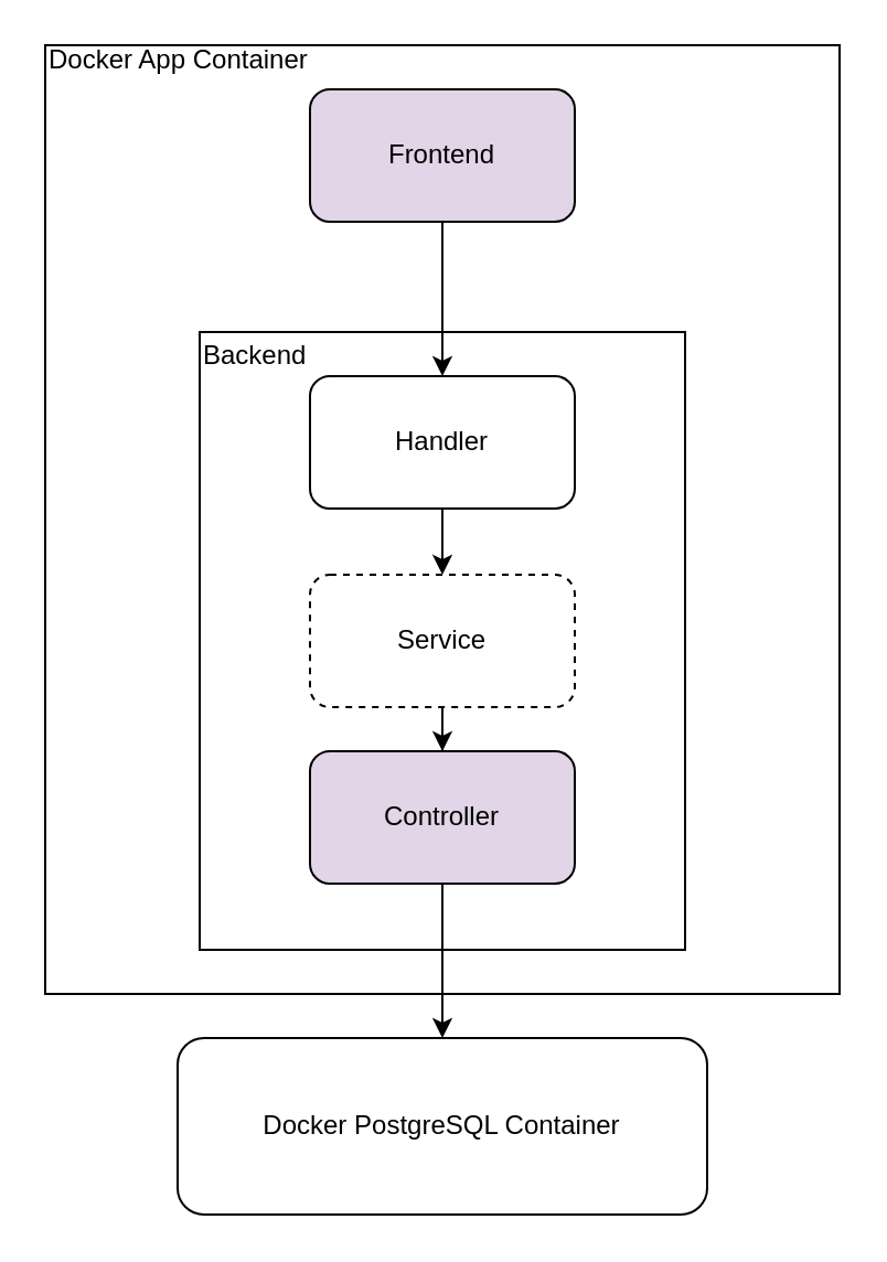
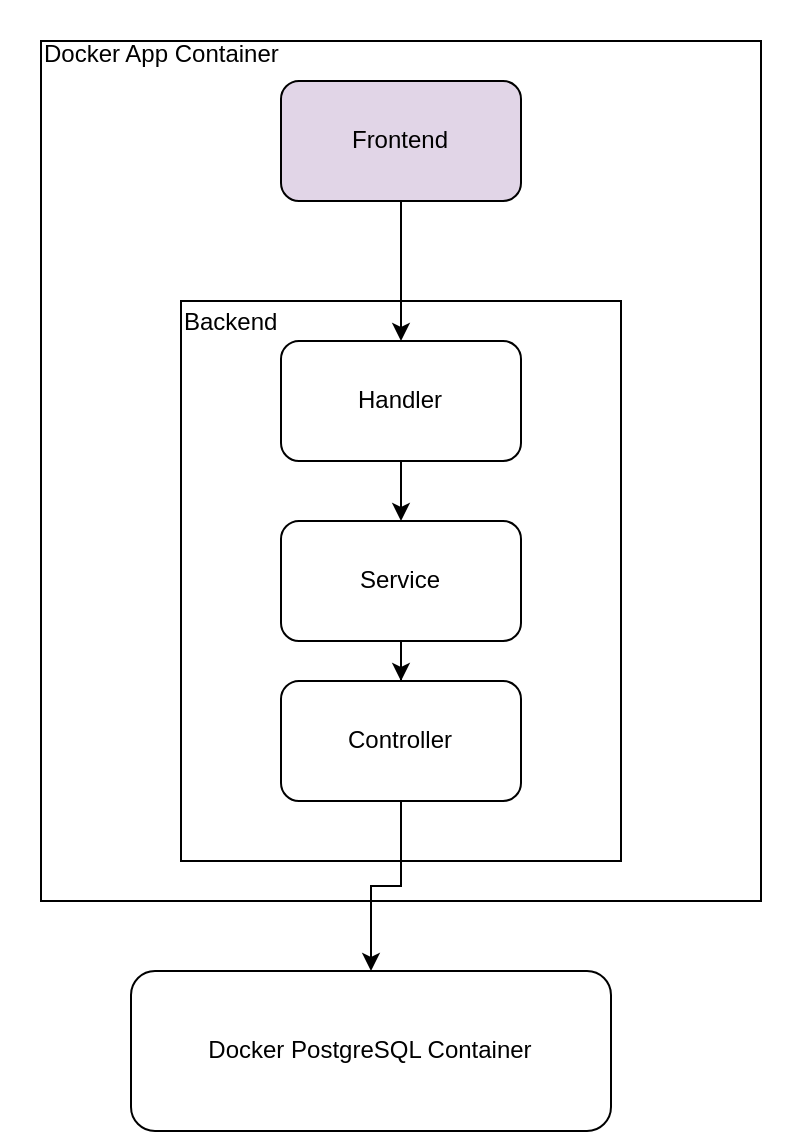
  <mxCell id="0" />
  <mxCell id="1" parent="0" />
  <mxCell id="2" value="" style="edgeStyle=orthogonalEdgeStyle;rounded=0;orthogonalLoop=1;jettySize=auto;html=1;" edge="1" parent="1" source="3" target="6"><mxGeometry relative="1" as="geometry" /></mxCell>
  <mxCell id="3" value="Frontend" style="rounded=1;whiteSpace=wrap;html=1;fillColor=#e1d5e7;" vertex="1" parent="1"><mxGeometry x="140" y="40" width="120" height="60" as="geometry" /></mxCell>
  <mxCell id="4" value="Backend&lt;br&gt;&lt;br&gt;&lt;br&gt;&lt;br&gt;&lt;br&gt;&lt;br&gt;&lt;br&gt;&lt;br&gt;&lt;br&gt;&lt;br&gt;&lt;br&gt;&lt;br&gt;&lt;br&gt;&lt;br&gt;&lt;br&gt;&lt;br&gt;&lt;br&gt;&lt;br&gt;&lt;br&gt;" style="rounded=0;whiteSpace=wrap;html=1;fillColor=none;align=left;" vertex="1" parent="1"><mxGeometry x="90" y="150" width="220" height="280" as="geometry" /></mxCell>
  <mxCell id="5" value="" style="edgeStyle=orthogonalEdgeStyle;rounded=0;orthogonalLoop=1;jettySize=auto;html=1;" edge="1" parent="1" source="6" target="8"><mxGeometry relative="1" as="geometry" /></mxCell>
  <mxCell id="6" value="Handler" style="whiteSpace=wrap;html=1;rounded=1;" vertex="1" parent="1"><mxGeometry x="140" y="170" width="120" height="60" as="geometry" /></mxCell>
  <mxCell id="7" value="" style="edgeStyle=orthogonalEdgeStyle;rounded=0;orthogonalLoop=1;jettySize=auto;html=1;" edge="1" parent="1" source="8" target="11"><mxGeometry relative="1" as="geometry" /></mxCell>
- <mxCell id="8" value="Service" style="whiteSpace=wrap;html=1;rounded=1;dashed=1;" vertex="1" parent="1"><mxGeometry x="140" y="260" width="120" height="60" as="geometry" /></mxCell>
+ <mxCell id="8" value="Service" style="whiteSpace=wrap;html=1;rounded=1;" vertex="1" parent="1"><mxGeometry x="140" y="260" width="120" height="60" as="geometry" /></mxCell>
  <mxCell id="9" value="" style="edgeStyle=orthogonalEdgeStyle;rounded=0;orthogonalLoop=1;jettySize=auto;html=1;" edge="1" parent="1" source="11" target="12"><mxGeometry relative="1" as="geometry" /></mxCell>
  <mxCell id="10" value="Docker App Container&lt;br&gt;&lt;br&gt;&lt;br&gt;&lt;br&gt;&lt;br&gt;&lt;br&gt;&lt;br&gt;&lt;br&gt;&lt;br&gt;&lt;br&gt;&lt;br&gt;&lt;br&gt;&lt;br&gt;&lt;br&gt;&lt;br&gt;&lt;br&gt;&lt;br&gt;&lt;br&gt;&lt;br&gt;&lt;br&gt;&lt;br&gt;&lt;br&gt;&lt;br&gt;&lt;br&gt;&lt;br&gt;&lt;br&gt;&lt;br&gt;&lt;br&gt;&lt;br&gt;&lt;br&gt;" style="rounded=0;whiteSpace=wrap;html=1;fillColor=none;align=left;" vertex="1" parent="1"><mxGeometry x="20" y="20" width="360" height="430" as="geometry" /></mxCell>
- <mxCell id="11" value="Controller" style="whiteSpace=wrap;html=1;rounded=1;fillColor=#e1d5e7;" vertex="1" parent="1"><mxGeometry x="140" y="340" width="120" height="60" as="geometry" /></mxCell>
- <mxCell id="12" value="Docker&amp;nbsp;PostgreSQL Container" style="whiteSpace=wrap;html=1;rounded=1;" vertex="1" parent="1"><mxGeometry x="80" y="470" width="240" height="80" as="geometry" /></mxCell>
+ <mxCell id="11" value="Controller" style="whiteSpace=wrap;html=1;rounded=1;" vertex="1" parent="1"><mxGeometry x="140" y="340" width="120" height="60" as="geometry" /></mxCell>
+ <mxCell id="12" value="Docker&amp;nbsp;PostgreSQL Container" style="whiteSpace=wrap;html=1;rounded=1;" vertex="1" parent="1"><mxGeometry x="65" y="485" width="240" height="80" as="geometry" /></mxCell>
